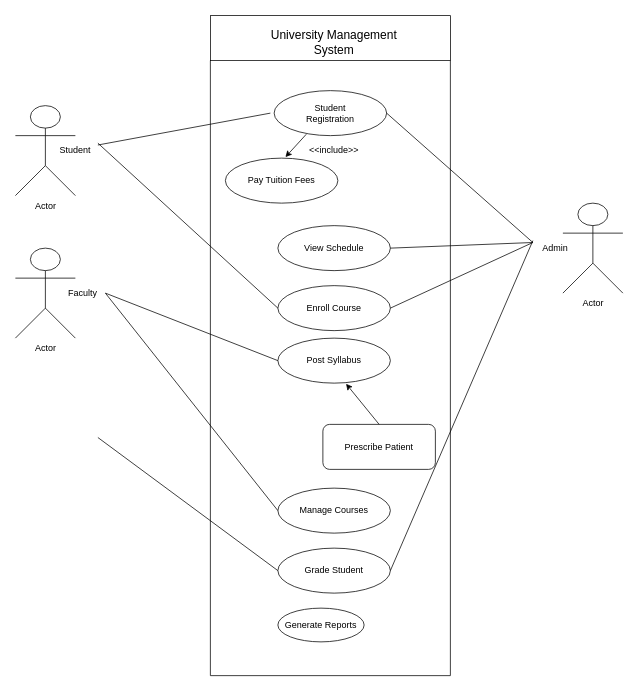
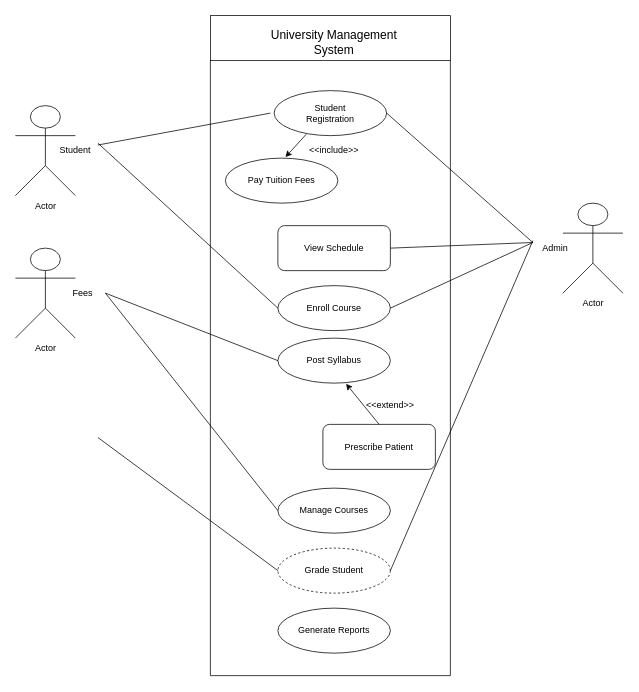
  <mxCell id="0" />
  <mxCell id="1" parent="0" />
  <mxCell id="2" value="" style="rounded=0;whiteSpace=wrap;html=1;" vertex="1" parent="1"><mxGeometry x="280" y="20" width="320" height="60" as="geometry" /></mxCell>
  <mxCell id="3" value="University Management&lt;br style=&quot;font-size: 16px;&quot;&gt;System" style="text;html=1;align=center;verticalAlign=middle;whiteSpace=wrap;rounded=0;fontSize=16;" vertex="1" parent="1"><mxGeometry x="350" y="20" width="190" height="70" as="geometry" /></mxCell>
  <mxCell id="4" value="" style="endArrow=none;html=1;rounded=0;entryX=0;entryY=1;entryDx=0;entryDy=0;" edge="1" parent="1" target="2"><mxGeometry width="50" height="50" relative="1" as="geometry"><mxPoint x="280" y="900" as="sourcePoint" /><mxPoint x="540" y="400" as="targetPoint" /></mxGeometry></mxCell>
  <mxCell id="5" value="" style="endArrow=none;html=1;rounded=0;entryX=0;entryY=1;entryDx=0;entryDy=0;" edge="1" parent="1"><mxGeometry width="50" height="50" relative="1" as="geometry"><mxPoint x="600" y="900" as="sourcePoint" /><mxPoint x="600" y="80" as="targetPoint" /></mxGeometry></mxCell>
  <mxCell id="6" value="Actor" style="shape=umlActor;verticalLabelPosition=bottom;verticalAlign=top;html=1;outlineConnect=0;" vertex="1" parent="1"><mxGeometry x="20" y="140" width="80" height="120" as="geometry" /></mxCell>
  <mxCell id="7" value="Student" style="text;html=1;align=center;verticalAlign=middle;whiteSpace=wrap;rounded=0;" vertex="1" parent="1"><mxGeometry x="70" y="185" width="60" height="30" as="geometry" /></mxCell>
  <mxCell id="8" value="Actor" style="shape=umlActor;verticalLabelPosition=bottom;verticalAlign=top;html=1;outlineConnect=0;" vertex="1" parent="1"><mxGeometry x="20" y="330" width="80" height="120" as="geometry" /></mxCell>
- <mxCell id="9" value="Faculty" style="text;html=1;align=center;verticalAlign=middle;whiteSpace=wrap;rounded=0;" vertex="1" parent="1"><mxGeometry x="80" y="375" width="60" height="30" as="geometry" /></mxCell>
+ <mxCell id="9" value="Fees" style="text;html=1;align=center;verticalAlign=middle;whiteSpace=wrap;rounded=0;" vertex="1" parent="1"><mxGeometry x="80" y="375" width="60" height="30" as="geometry" /></mxCell>
  <mxCell id="10" value="Actor" style="shape=umlActor;verticalLabelPosition=bottom;verticalAlign=top;html=1;outlineConnect=0;" vertex="1" parent="1"><mxGeometry x="750" y="270" width="80" height="120" as="geometry" /></mxCell>
  <mxCell id="11" value="Admin" style="text;html=1;align=center;verticalAlign=middle;whiteSpace=wrap;rounded=0;" vertex="1" parent="1"><mxGeometry x="710" y="315" width="60" height="30" as="geometry" /></mxCell>
  <mxCell id="12" value="Student&lt;br&gt;Registration" style="ellipse;whiteSpace=wrap;html=1;" vertex="1" parent="1"><mxGeometry x="365" y="120" width="150" height="60" as="geometry" /></mxCell>
- <mxCell id="13" value="View Schedule" style="ellipse;whiteSpace=wrap;html=1;" vertex="1" parent="1"><mxGeometry x="370" y="300" width="150" height="60" as="geometry" /></mxCell>
+ <mxCell id="13" value="View Schedule" style="whiteSpace=wrap;html=1;rounded=1;" vertex="1" parent="1"><mxGeometry x="370" y="300" width="150" height="60" as="geometry" /></mxCell>
  <mxCell id="14" value="Enroll Course" style="ellipse;whiteSpace=wrap;html=1;" vertex="1" parent="1"><mxGeometry x="370" y="380" width="150" height="60" as="geometry" /></mxCell>
  <mxCell id="15" value="Pay Tuition Fees" style="ellipse;whiteSpace=wrap;html=1;" vertex="1" parent="1"><mxGeometry x="300" y="210" width="150" height="60" as="geometry" /></mxCell>
  <mxCell id="16" value="Prescribe Patient" style="whiteSpace=wrap;html=1;rounded=1;" vertex="1" parent="1"><mxGeometry x="430" y="565" width="150" height="60" as="geometry" /></mxCell>
  <mxCell id="17" value="Manage Courses" style="ellipse;whiteSpace=wrap;html=1;" vertex="1" parent="1"><mxGeometry x="370" y="650" width="150" height="60" as="geometry" /></mxCell>
- <mxCell id="18" value="Grade Student" style="ellipse;whiteSpace=wrap;html=1;" vertex="1" parent="1"><mxGeometry x="370" y="730" width="150" height="60" as="geometry" /></mxCell>
- <mxCell id="19" value="Generate Reports" style="ellipse;whiteSpace=wrap;html=1;" vertex="1" parent="1"><mxGeometry x="370" y="810" width="115" height="45" as="geometry" /></mxCell>
+ <mxCell id="18" value="Grade Student" style="ellipse;whiteSpace=wrap;html=1;dashed=1;" vertex="1" parent="1"><mxGeometry x="370" y="730" width="150" height="60" as="geometry" /></mxCell>
+ <mxCell id="19" value="Generate Reports" style="ellipse;whiteSpace=wrap;html=1;" vertex="1" parent="1"><mxGeometry x="370" y="810" width="150" height="60" as="geometry" /></mxCell>
  <mxCell id="20" value="&amp;lt;&amp;lt;include&amp;gt;&amp;gt;" style="text;html=1;align=center;verticalAlign=middle;whiteSpace=wrap;rounded=0;" vertex="1" parent="1"><mxGeometry x="415" y="185" width="60" height="30" as="geometry" /></mxCell>
  <mxCell id="21" value="" style="endArrow=none;html=1;rounded=0;exitX=1;exitY=0.25;exitDx=0;exitDy=0;" edge="1" parent="1" source="7"><mxGeometry width="50" height="50" relative="1" as="geometry"><mxPoint x="350" y="410" as="sourcePoint" /><mxPoint x="360" y="150" as="targetPoint" /></mxGeometry></mxCell>
  <mxCell id="22" value="" style="endArrow=classic;html=1;rounded=0;entryX=0.534;entryY=-0.023;entryDx=0;entryDy=0;entryPerimeter=0;exitX=0.286;exitY=0.969;exitDx=0;exitDy=0;exitPerimeter=0;" edge="1" parent="1" source="12" target="15"><mxGeometry width="50" height="50" relative="1" as="geometry"><mxPoint x="420" y="280" as="sourcePoint" /><mxPoint x="470" y="230" as="targetPoint" /></mxGeometry></mxCell>
  <mxCell id="23" value="Post Syllabus" style="ellipse;whiteSpace=wrap;html=1;" vertex="1" parent="1"><mxGeometry x="370" y="450" width="150" height="60" as="geometry" /></mxCell>
  <mxCell id="24" value="" style="endArrow=classic;html=1;rounded=0;exitX=0.5;exitY=0;exitDx=0;exitDy=0;entryX=0.606;entryY=1.014;entryDx=0;entryDy=0;entryPerimeter=0;" edge="1" parent="1" source="16" target="23"><mxGeometry width="50" height="50" relative="1" as="geometry"><mxPoint x="330" y="510" as="sourcePoint" /><mxPoint x="380" y="460" as="targetPoint" /></mxGeometry></mxCell>
+ <mxCell id="25" value="&amp;lt;&amp;lt;extend&amp;gt;&amp;gt;" style="text;html=1;align=center;verticalAlign=middle;whiteSpace=wrap;rounded=0;" vertex="1" parent="1"><mxGeometry x="490" y="524.5" width="60" height="30" as="geometry" /></mxCell>
  <mxCell id="26" value="" style="endArrow=none;html=1;rounded=0;entryX=0;entryY=0.5;entryDx=0;entryDy=0;" edge="1" parent="1" target="14"><mxGeometry width="50" height="50" relative="1" as="geometry"><mxPoint x="130" y="190" as="sourcePoint" /><mxPoint x="380" y="440" as="targetPoint" /></mxGeometry></mxCell>
  <mxCell id="27" value="" style="endArrow=none;html=1;rounded=0;exitX=1;exitY=0.5;exitDx=0;exitDy=0;entryX=0;entryY=0.5;entryDx=0;entryDy=0;" edge="1" parent="1" source="9" target="23"><mxGeometry width="50" height="50" relative="1" as="geometry"><mxPoint x="330" y="490" as="sourcePoint" /><mxPoint x="380" y="440" as="targetPoint" /></mxGeometry></mxCell>
  <mxCell id="28" value="" style="endArrow=none;html=1;rounded=0;entryX=0;entryY=0.5;entryDx=0;entryDy=0;" edge="1" parent="1" target="17"><mxGeometry width="50" height="50" relative="1" as="geometry"><mxPoint x="140" y="390" as="sourcePoint" /><mxPoint x="380" y="590" as="targetPoint" /></mxGeometry></mxCell>
  <mxCell id="29" value="" style="endArrow=none;html=1;rounded=0;exitX=1;exitY=0.5;exitDx=0;exitDy=0;entryX=0;entryY=0.5;entryDx=0;entryDy=0;" edge="1" parent="1" target="18"><mxGeometry width="50" height="50" relative="1" as="geometry"><mxPoint x="130" y="582.5" as="sourcePoint" /><mxPoint x="380" y="590" as="targetPoint" /></mxGeometry></mxCell>
  <mxCell id="30" value="" style="endArrow=none;html=1;rounded=0;entryX=0;entryY=0.25;entryDx=0;entryDy=0;exitX=1;exitY=0.5;exitDx=0;exitDy=0;" edge="1" parent="1" source="12" target="11"><mxGeometry width="50" height="50" relative="1" as="geometry"><mxPoint x="520" y="150" as="sourcePoint" /><mxPoint x="550" y="450" as="targetPoint" /></mxGeometry></mxCell>
  <mxCell id="31" value="" style="endArrow=none;html=1;rounded=0;entryX=1;entryY=0.5;entryDx=0;entryDy=0;exitX=0;exitY=0.25;exitDx=0;exitDy=0;" edge="1" parent="1" source="11" target="14"><mxGeometry width="50" height="50" relative="1" as="geometry"><mxPoint x="440" y="510" as="sourcePoint" /><mxPoint x="490" y="460" as="targetPoint" /></mxGeometry></mxCell>
  <mxCell id="32" value="" style="endArrow=none;html=1;rounded=0;entryX=1;entryY=0.5;entryDx=0;entryDy=0;exitX=0;exitY=0.25;exitDx=0;exitDy=0;" edge="1" parent="1" source="11" target="13"><mxGeometry width="50" height="50" relative="1" as="geometry"><mxPoint x="440" y="510" as="sourcePoint" /><mxPoint x="490" y="460" as="targetPoint" /></mxGeometry></mxCell>
  <mxCell id="33" value="" style="endArrow=none;html=1;rounded=0;exitX=1;exitY=0.5;exitDx=0;exitDy=0;" edge="1" parent="1" source="18"><mxGeometry width="50" height="50" relative="1" as="geometry"><mxPoint x="440" y="620" as="sourcePoint" /><mxPoint x="710" y="320" as="targetPoint" /></mxGeometry></mxCell>
  <mxCell id="34" value="" style="endArrow=none;html=1;rounded=0;" edge="1" parent="1"><mxGeometry width="50" height="50" relative="1" as="geometry"><mxPoint x="280" y="900" as="sourcePoint" /><mxPoint x="600" y="900" as="targetPoint" /></mxGeometry></mxCell>
